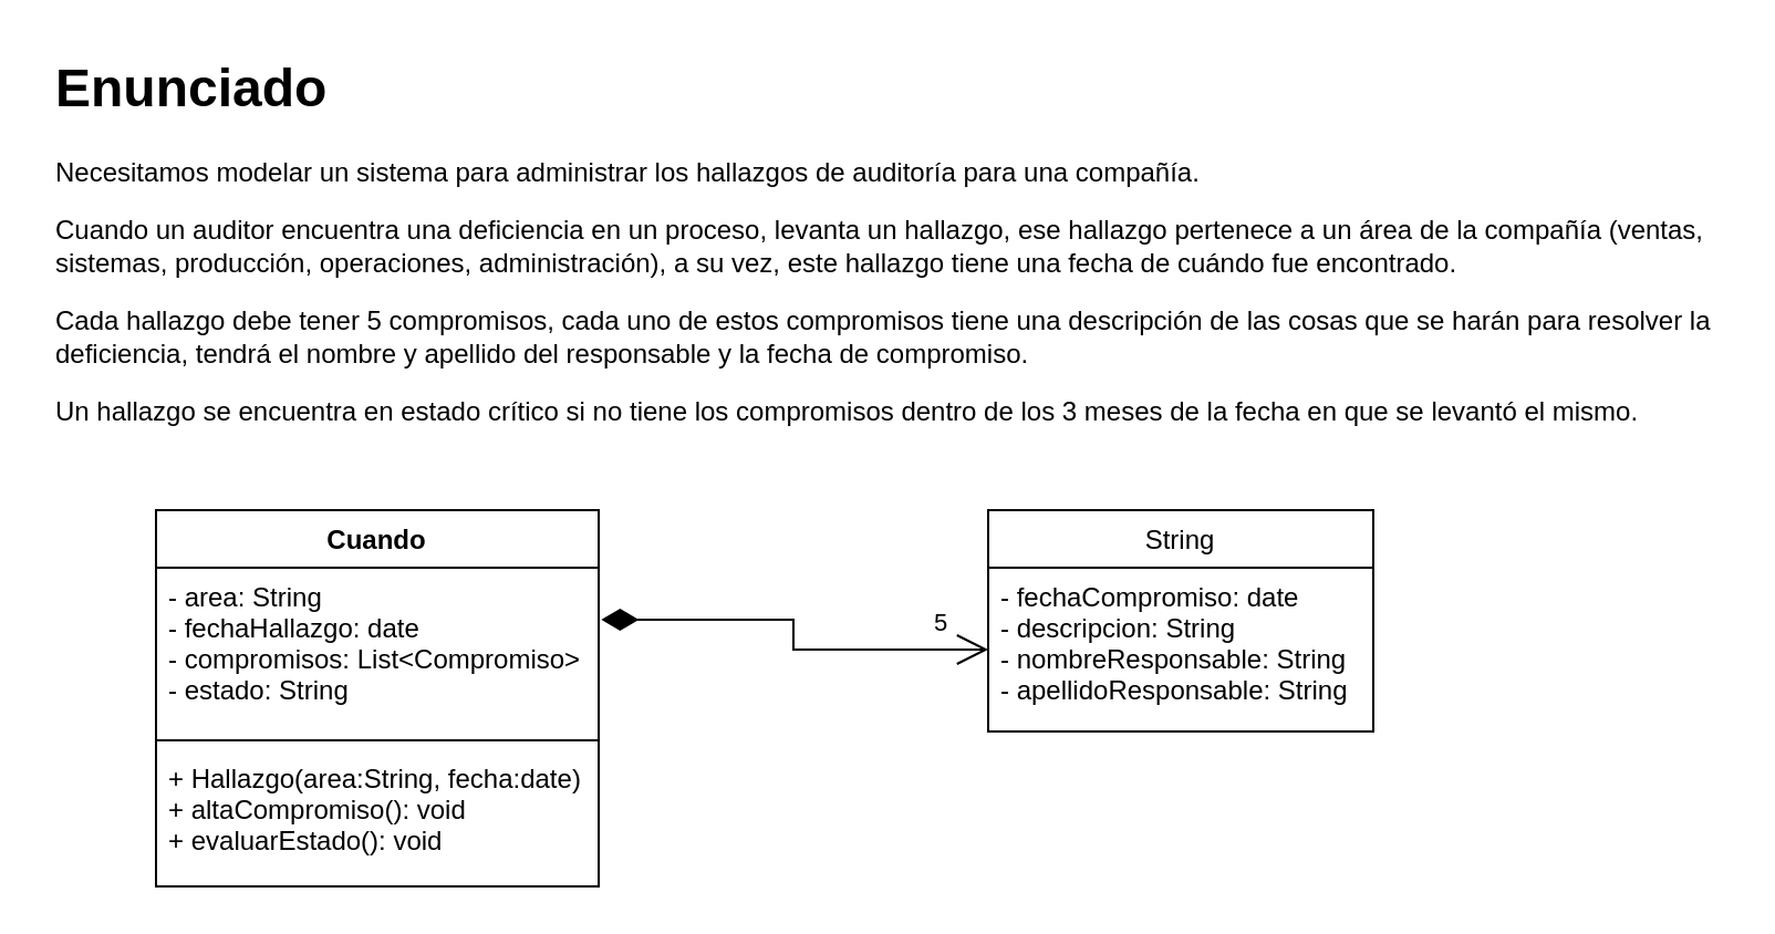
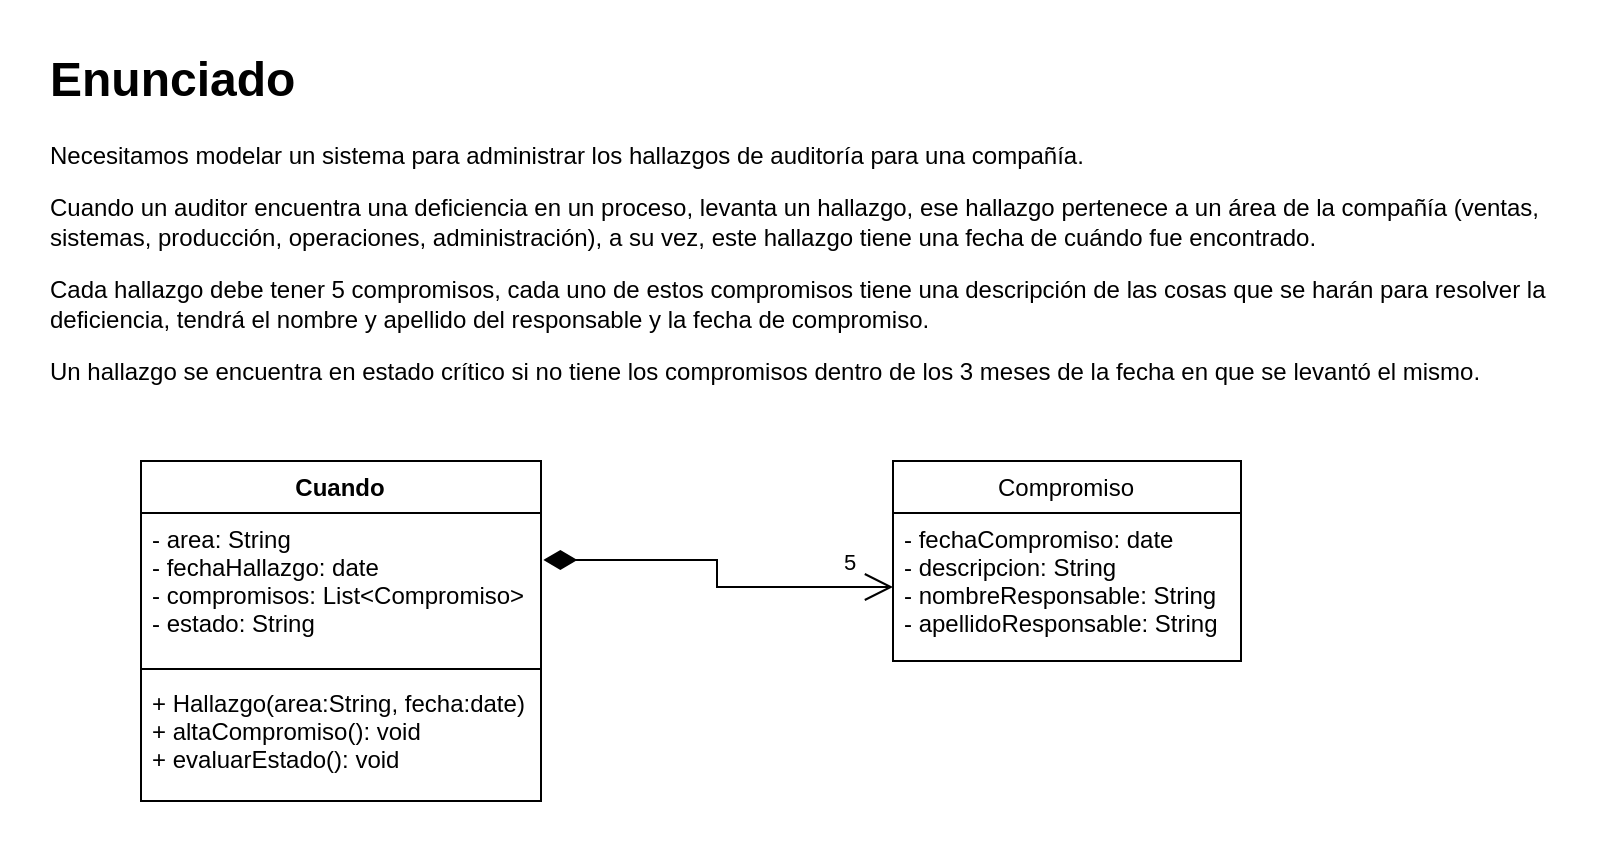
  <mxCell id="0" />
  <mxCell id="1" parent="0" />
  <mxCell id="2" value="Cuando" style="swimlane;fontStyle=1;align=center;verticalAlign=top;childLayout=stackLayout;horizontal=1;startSize=26;horizontalStack=0;resizeParent=1;resizeParentMax=0;resizeLast=0;collapsible=1;marginBottom=0;" parent="1" vertex="1"><mxGeometry x="70" y="230" width="200" height="170" as="geometry"><mxRectangle x="170" y="230" width="120" height="30" as="alternateBounds" /></mxGeometry></mxCell>
  <mxCell id="3" value="- area: String&#10;- fechaHallazgo: date&#10;- compromisos: List&lt;Compromiso&gt;&#10;- estado: String" style="text;strokeColor=none;fillColor=none;align=left;verticalAlign=top;spacingLeft=4;spacingRight=4;overflow=hidden;rotatable=0;points=[[0,0.5],[1,0.5]];portConstraint=eastwest;" parent="2" vertex="1"><mxGeometry y="26" width="200" height="74" as="geometry" /></mxCell>
  <mxCell id="4" value="" style="line;strokeWidth=1;fillColor=none;align=left;verticalAlign=middle;spacingTop=-1;spacingLeft=3;spacingRight=3;rotatable=0;labelPosition=right;points=[];portConstraint=eastwest;strokeColor=inherit;" parent="2" vertex="1"><mxGeometry y="100" width="200" height="8" as="geometry" /></mxCell>
  <mxCell id="5" value="+ Hallazgo(area:String, fecha:date)&#10;+ altaCompromiso(): void&#10;+ evaluarEstado(): void" style="text;strokeColor=none;fillColor=none;align=left;verticalAlign=top;spacingLeft=4;spacingRight=4;overflow=hidden;rotatable=0;points=[[0,0.5],[1,0.5]];portConstraint=eastwest;" parent="2" vertex="1"><mxGeometry y="108" width="200" height="62" as="geometry" /></mxCell>
  <mxCell id="6" value="&lt;h1&gt;&lt;span style=&quot;background-color: initial;&quot;&gt;Enunciado&lt;/span&gt;&lt;/h1&gt;&lt;p&gt;Necesitamos modelar un sistema para administrar los hallazgos de auditoría para una compañía.&amp;nbsp;&lt;/p&gt;&lt;p&gt;Cuando un auditor encuentra una deficiencia en un proceso, levanta un hallazgo, ese hallazgo pertenece a un área de la compañía (ventas, sistemas, producción, operaciones, administración), a su vez, este hallazgo tiene una fecha de cuándo fue encontrado.&amp;nbsp;&lt;/p&gt;&lt;p&gt;Cada hallazgo debe tener 5 compromisos, cada uno de estos compromisos tiene una descripción de las cosas que se harán para resolver la deficiencia, tendrá el nombre y apellido del responsable y la fecha de compromiso.&amp;nbsp;&lt;/p&gt;&lt;p&gt;Un hallazgo se encuentra en estado crítico si no tiene los compromisos dentro de los 3 meses de la fecha en que se levantó el mismo.&lt;/p&gt;" style="text;html=1;strokeColor=none;fillColor=none;spacing=5;spacingTop=-20;whiteSpace=wrap;overflow=hidden;rounded=0;" parent="1" vertex="1"><mxGeometry x="20" y="20" width="760" height="190" as="geometry" /></mxCell>
- <mxCell id="7" value="String" style="swimlane;fontStyle=0;childLayout=stackLayout;horizontal=1;startSize=26;fillColor=none;horizontalStack=0;resizeParent=1;resizeParentMax=0;resizeLast=0;collapsible=1;marginBottom=0;" parent="1" vertex="1"><mxGeometry x="446" y="230" width="174" height="100" as="geometry" /></mxCell>
+ <mxCell id="7" value="Compromiso" style="swimlane;fontStyle=0;childLayout=stackLayout;horizontal=1;startSize=26;fillColor=none;horizontalStack=0;resizeParent=1;resizeParentMax=0;resizeLast=0;collapsible=1;marginBottom=0;" parent="1" vertex="1"><mxGeometry x="446" y="230" width="174" height="100" as="geometry" /></mxCell>
  <mxCell id="8" value="- fechaCompromiso: date&#10;- descripcion: String&#10;- nombreResponsable: String&#10;- apellidoResponsable: String" style="text;strokeColor=none;fillColor=none;align=left;verticalAlign=top;spacingLeft=4;spacingRight=4;overflow=hidden;rotatable=0;points=[[0,0.5],[1,0.5]];portConstraint=eastwest;" parent="7" vertex="1"><mxGeometry y="26" width="174" height="74" as="geometry" /></mxCell>
  <mxCell id="9" value="5" style="endArrow=open;html=1;endSize=12;startArrow=diamondThin;startSize=14;startFill=1;edgeStyle=orthogonalEdgeStyle;align=left;verticalAlign=bottom;rounded=0;exitX=1.006;exitY=0.317;exitDx=0;exitDy=0;exitPerimeter=0;entryX=0;entryY=0.5;entryDx=0;entryDy=0;" edge="1" parent="1" source="3" target="8"><mxGeometry x="0.717" y="3" relative="1" as="geometry"><mxPoint x="270" y="270" as="sourcePoint" /><mxPoint x="430" y="270" as="targetPoint" /><mxPoint as="offset" /></mxGeometry></mxCell>
